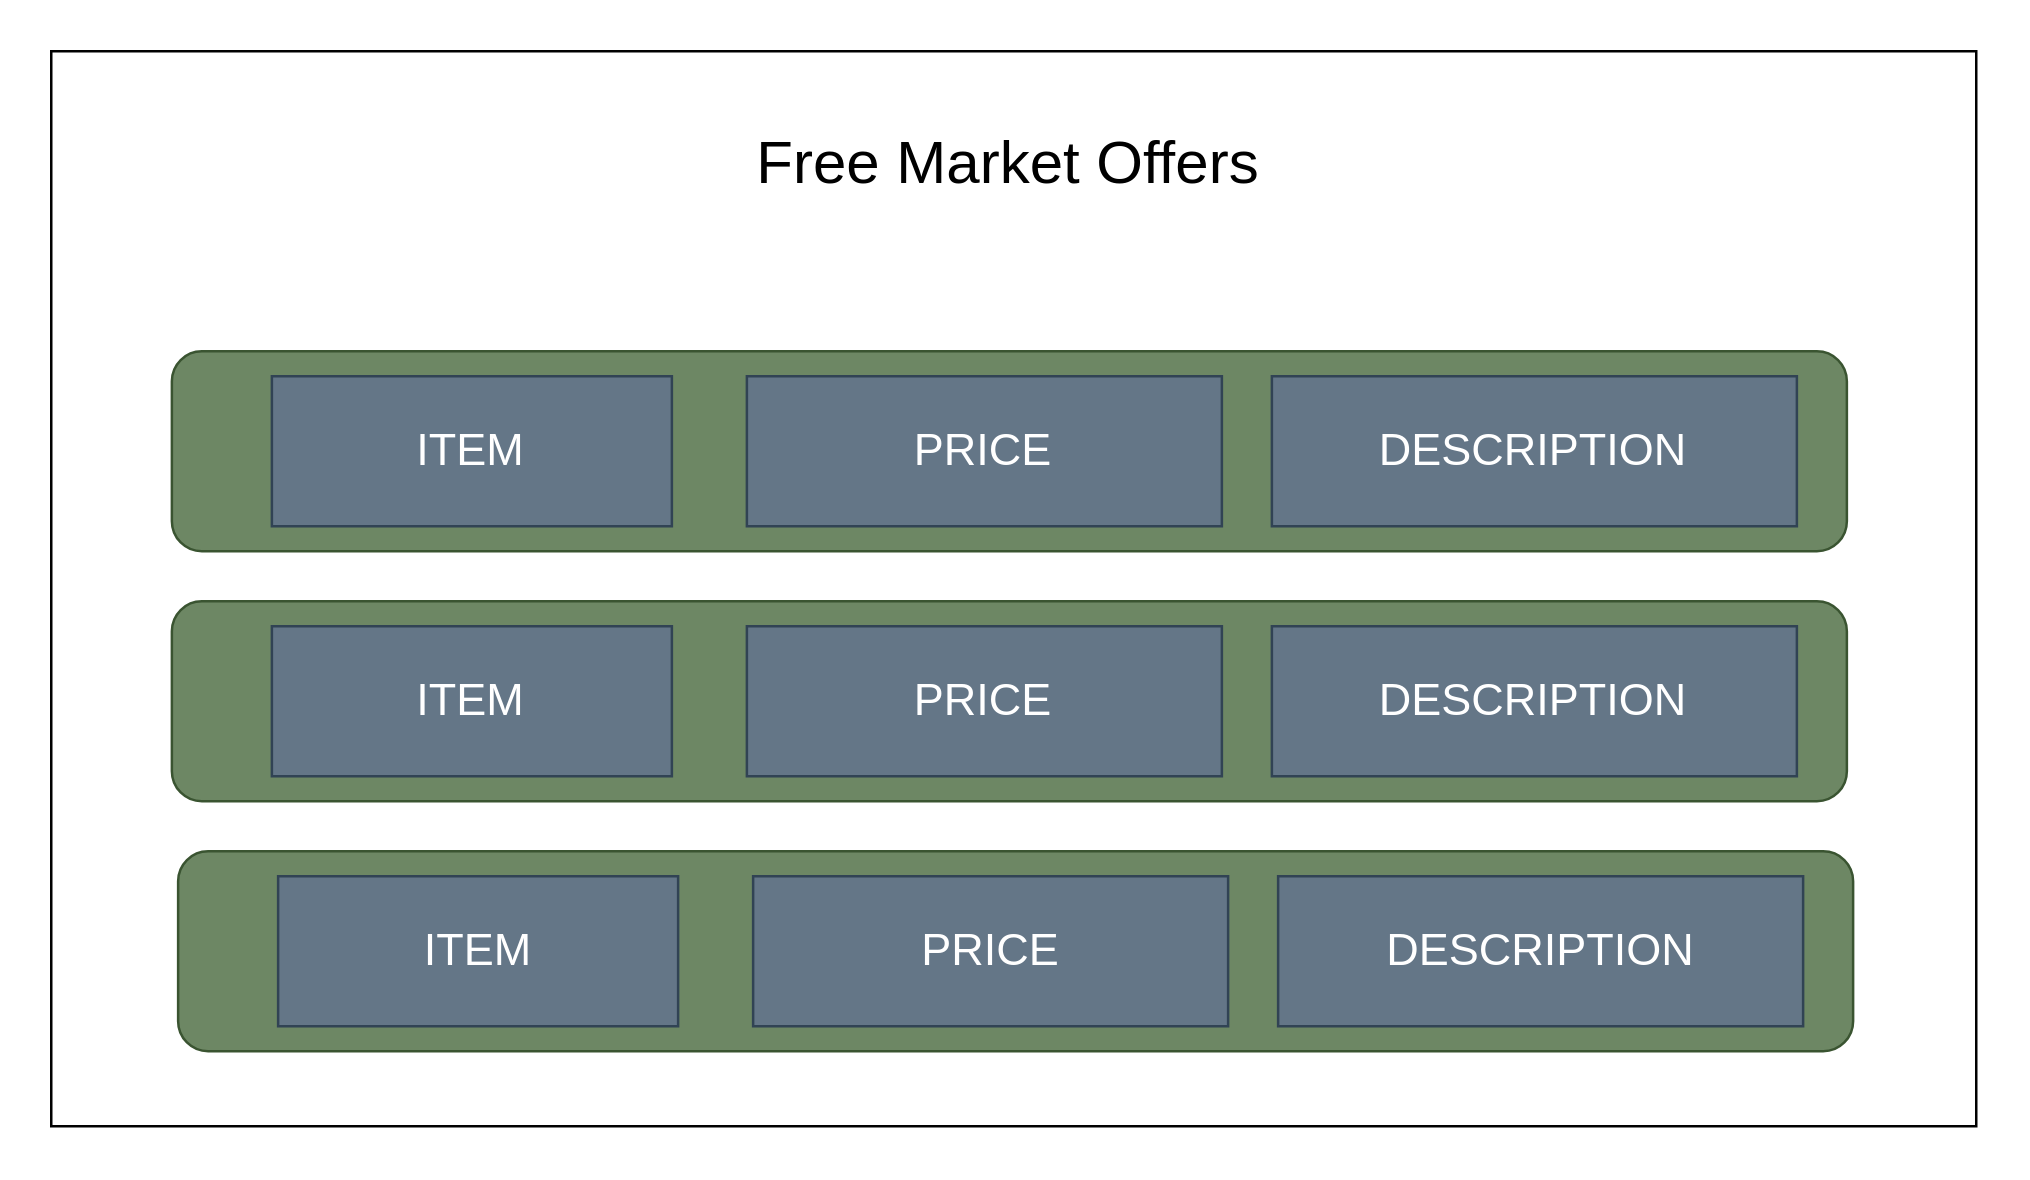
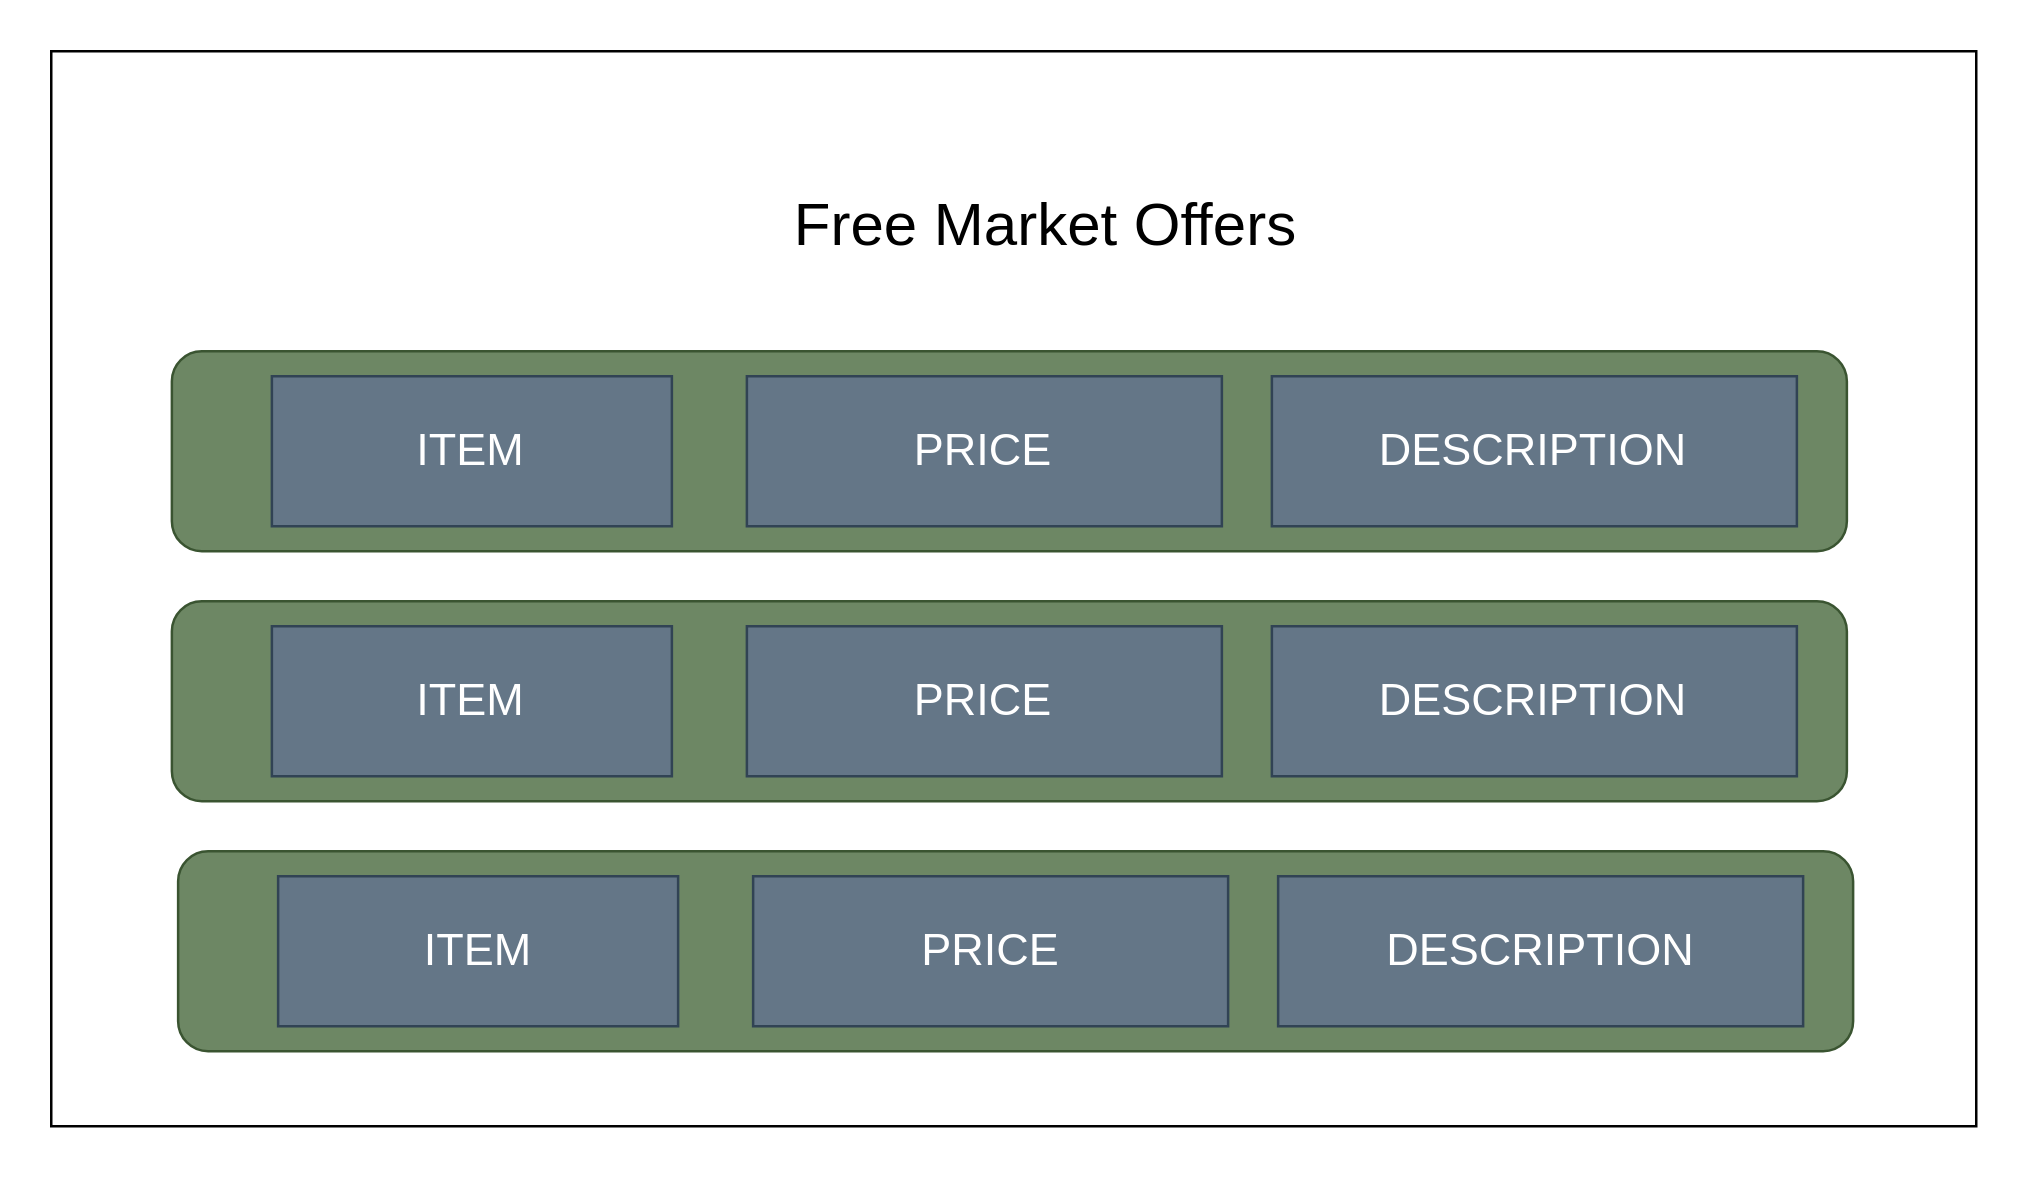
  <mxCell id="0" />
  <mxCell id="1" parent="0" />
  <mxCell id="2" value="" style="group" vertex="1" connectable="0" parent="1"><mxGeometry x="20" y="20" width="770" height="430" as="geometry" /></mxCell>
  <mxCell id="3" value="" style="whiteSpace=wrap;html=1;" vertex="1" parent="2"><mxGeometry width="770" height="430" as="geometry" /></mxCell>
- <mxCell id="4" value="&lt;font style=&quot;font-size: 24px&quot;&gt;Free Market Offers&lt;/font&gt;" style="text;html=1;strokeColor=none;fillColor=none;align=center;verticalAlign=middle;whiteSpace=wrap;rounded=0;fontSize=18;" vertex="1" parent="2"><mxGeometry x="268.25" y="30" width="230" height="30" as="geometry" /></mxCell>
+ <mxCell id="4" value="&lt;font style=&quot;font-size: 24px&quot;&gt;Free Market Offers&lt;/font&gt;" style="text;html=1;strokeColor=none;fillColor=none;align=center;verticalAlign=middle;whiteSpace=wrap;rounded=0;fontSize=18;" vertex="1" parent="2"><mxGeometry x="283.25" y="55" width="230" height="30" as="geometry" /></mxCell>
  <mxCell id="5" value="" style="group" vertex="1" connectable="0" parent="2"><mxGeometry x="48.25" y="120" width="670" height="80" as="geometry" /></mxCell>
  <mxCell id="6" value="" style="rounded=1;whiteSpace=wrap;html=1;fontSize=18;strokeColor=#3A5431;fillColor=#6d8764;fontColor=#ffffff;" vertex="1" parent="5"><mxGeometry width="670" height="80" as="geometry" /></mxCell>
  <mxCell id="7" value="ITEM" style="rounded=0;whiteSpace=wrap;html=1;fontSize=18;strokeColor=#314354;fillColor=#647687;fontColor=#ffffff;" vertex="1" parent="5"><mxGeometry x="40" y="10" width="160" height="60" as="geometry" /></mxCell>
  <mxCell id="8" value="PRICE" style="rounded=0;whiteSpace=wrap;html=1;fontSize=18;strokeColor=#314354;fillColor=#647687;fontColor=#ffffff;" vertex="1" parent="5"><mxGeometry x="230" y="10" width="190" height="60" as="geometry" /></mxCell>
  <mxCell id="9" value="DESCRIPTION" style="rounded=0;whiteSpace=wrap;html=1;fontSize=18;strokeColor=#314354;fillColor=#647687;fontColor=#ffffff;" vertex="1" parent="5"><mxGeometry x="440" y="10" width="210" height="60" as="geometry" /></mxCell>
  <mxCell id="10" value="" style="group" vertex="1" connectable="0" parent="2"><mxGeometry x="48.25" y="220" width="670" height="80" as="geometry" /></mxCell>
  <mxCell id="11" value="" style="rounded=1;whiteSpace=wrap;html=1;fontSize=18;strokeColor=#3A5431;fillColor=#6d8764;fontColor=#ffffff;" vertex="1" parent="10"><mxGeometry width="670" height="80" as="geometry" /></mxCell>
  <mxCell id="12" value="ITEM" style="rounded=0;whiteSpace=wrap;html=1;fontSize=18;strokeColor=#314354;fillColor=#647687;fontColor=#ffffff;" vertex="1" parent="10"><mxGeometry x="40" y="10" width="160" height="60" as="geometry" /></mxCell>
  <mxCell id="13" value="PRICE" style="rounded=0;whiteSpace=wrap;html=1;fontSize=18;strokeColor=#314354;fillColor=#647687;fontColor=#ffffff;" vertex="1" parent="10"><mxGeometry x="230" y="10" width="190" height="60" as="geometry" /></mxCell>
  <mxCell id="14" value="DESCRIPTION" style="rounded=0;whiteSpace=wrap;html=1;fontSize=18;strokeColor=#314354;fillColor=#647687;fontColor=#ffffff;" vertex="1" parent="10"><mxGeometry x="440" y="10" width="210" height="60" as="geometry" /></mxCell>
  <mxCell id="15" value="" style="group" vertex="1" connectable="0" parent="2"><mxGeometry x="50.75" y="320" width="670" height="80" as="geometry" /></mxCell>
  <mxCell id="16" value="" style="rounded=1;whiteSpace=wrap;html=1;fontSize=18;strokeColor=#3A5431;fillColor=#6d8764;fontColor=#ffffff;" vertex="1" parent="15"><mxGeometry width="670" height="80" as="geometry" /></mxCell>
  <mxCell id="17" value="ITEM" style="rounded=0;whiteSpace=wrap;html=1;fontSize=18;strokeColor=#314354;fillColor=#647687;fontColor=#ffffff;" vertex="1" parent="15"><mxGeometry x="40" y="10" width="160" height="60" as="geometry" /></mxCell>
  <mxCell id="18" value="PRICE" style="rounded=0;whiteSpace=wrap;html=1;fontSize=18;strokeColor=#314354;fillColor=#647687;fontColor=#ffffff;" vertex="1" parent="15"><mxGeometry x="230" y="10" width="190" height="60" as="geometry" /></mxCell>
  <mxCell id="19" value="DESCRIPTION" style="rounded=0;whiteSpace=wrap;html=1;fontSize=18;strokeColor=#314354;fillColor=#647687;fontColor=#ffffff;" vertex="1" parent="15"><mxGeometry x="440" y="10" width="210" height="60" as="geometry" /></mxCell>
